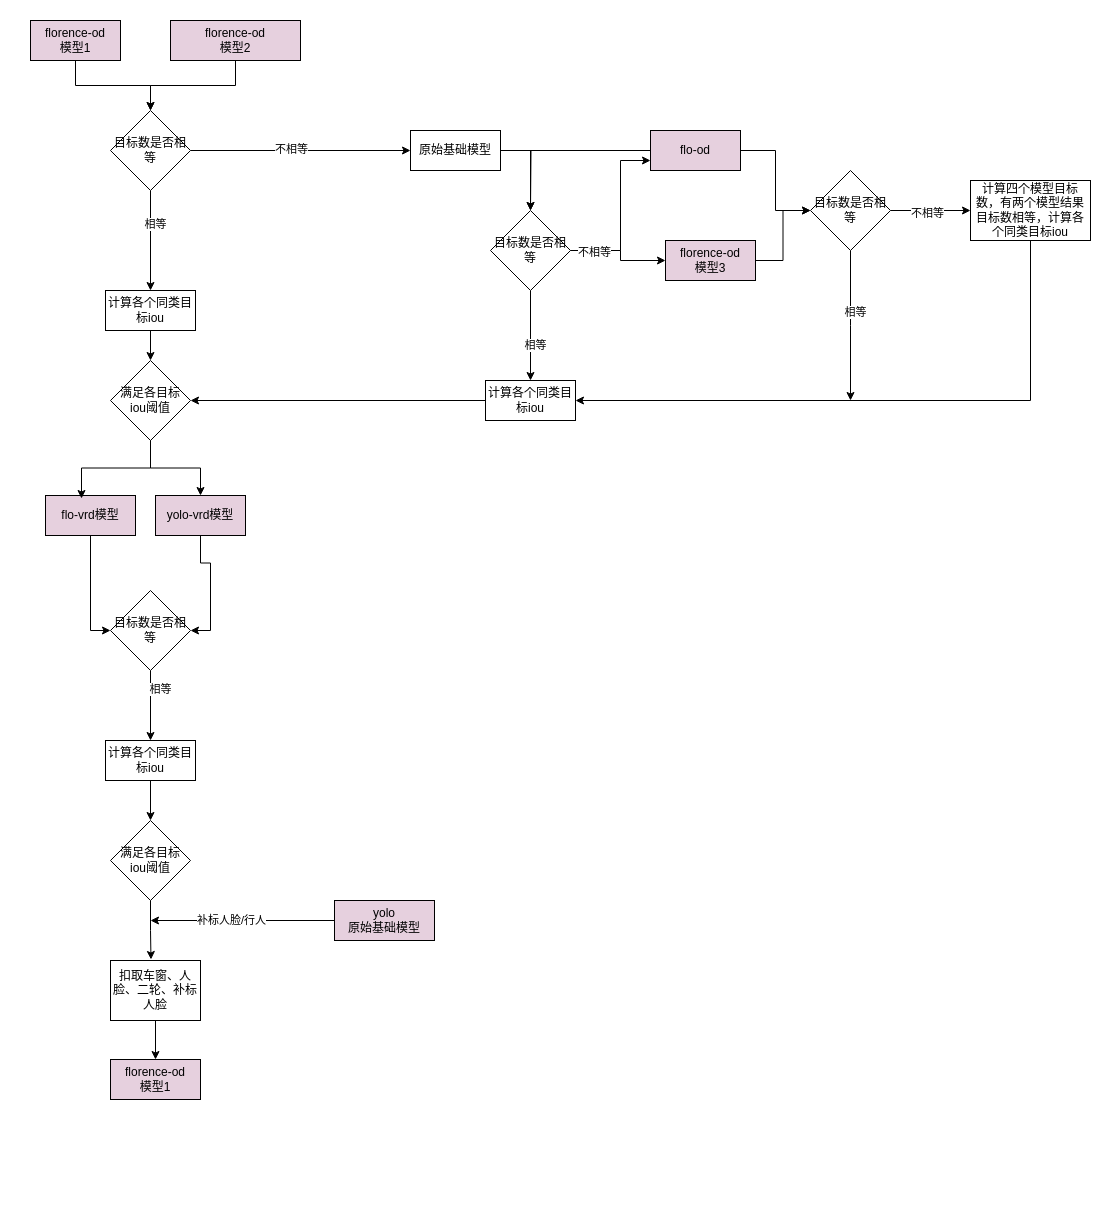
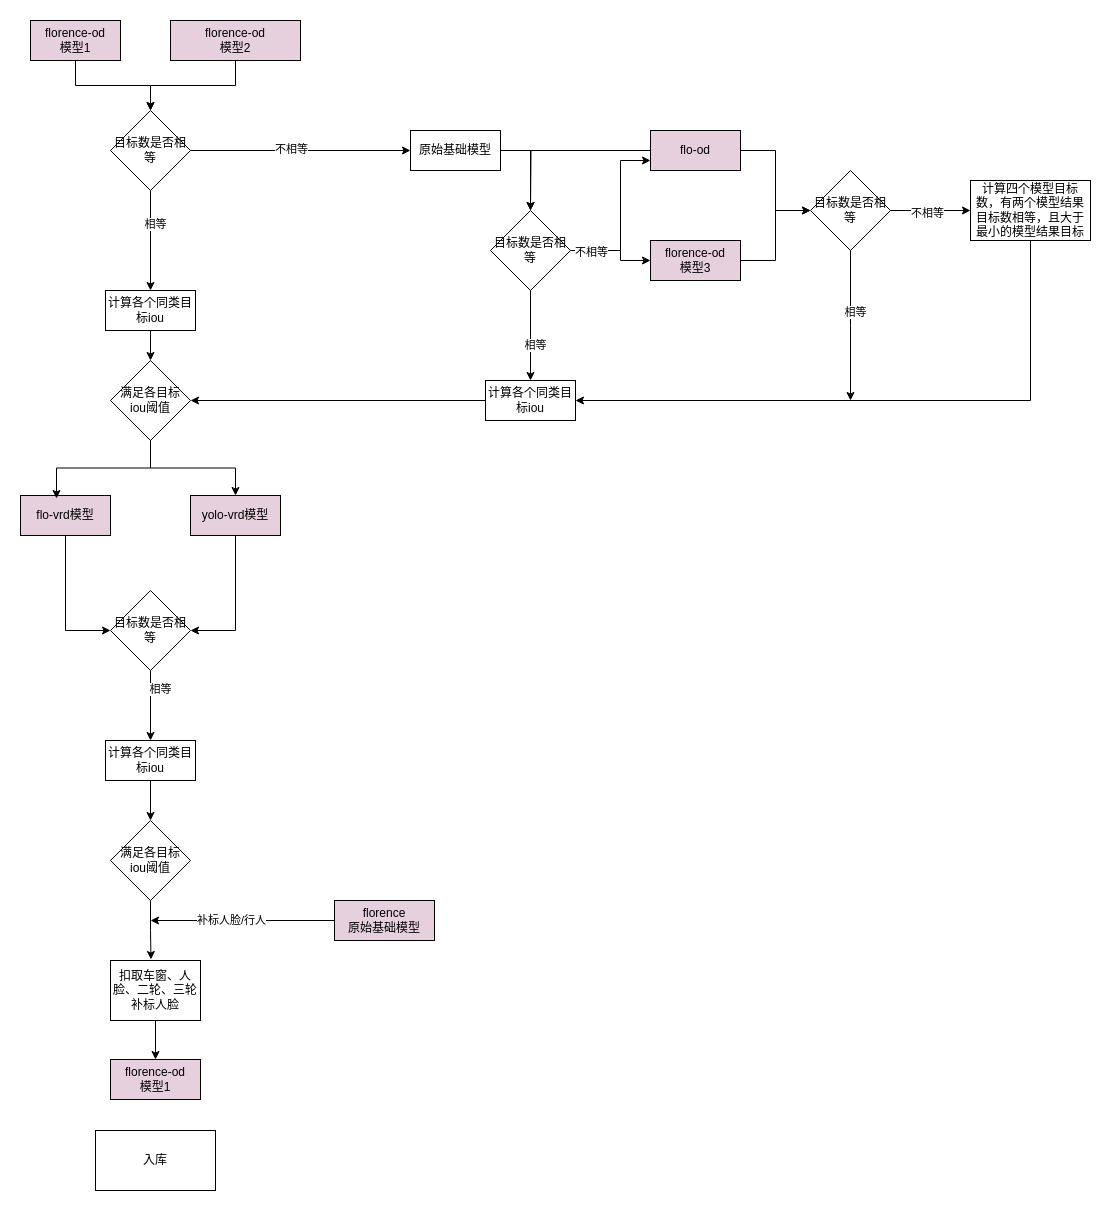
  <mxCell id="0" />
  <mxCell id="1" parent="0" />
  <mxCell id="2" style="edgeStyle=orthogonalEdgeStyle;rounded=0;orthogonalLoop=1;jettySize=auto;html=1;" edge="1" parent="1" source="4"><mxGeometry relative="1" as="geometry"><mxPoint x="150" y="920" as="targetPoint" /></mxGeometry></mxCell>
  <mxCell id="3" value="补标人脸/行人" style="edgeLabel;html=1;align=center;verticalAlign=middle;resizable=0;points=[];" vertex="1" connectable="0" parent="2"><mxGeometry x="0.122" y="-1" relative="1" as="geometry"><mxPoint as="offset" /></mxGeometry></mxCell>
- <mxCell id="4" value="yolo&lt;div&gt;原始基础模型&lt;/div&gt;" style="rounded=0;whiteSpace=wrap;html=1;fillColor=#E6D0DE;" vertex="1" parent="1"><mxGeometry x="334" y="900" width="100" height="40" as="geometry" /></mxCell>
+ <mxCell id="4" value="florence&lt;div&gt;原始基础模型&lt;/div&gt;" style="rounded=0;whiteSpace=wrap;html=1;fillColor=#E6D0DE;" vertex="1" parent="1"><mxGeometry x="334" y="900" width="100" height="40" as="geometry" /></mxCell>
  <mxCell id="5" style="edgeStyle=orthogonalEdgeStyle;rounded=0;orthogonalLoop=1;jettySize=auto;html=1;entryX=0.5;entryY=0;entryDx=0;entryDy=0;" edge="1" parent="1" source="6" target="13"><mxGeometry relative="1" as="geometry" /></mxCell>
  <mxCell id="6" value="florence-od&lt;div&gt;模型1&lt;/div&gt;" style="rounded=0;whiteSpace=wrap;html=1;fillColor=#E6D0DE;" vertex="1" parent="1"><mxGeometry x="30" y="20" width="90" height="40" as="geometry" /></mxCell>
  <mxCell id="7" style="edgeStyle=orthogonalEdgeStyle;rounded=0;orthogonalLoop=1;jettySize=auto;html=1;" edge="1" parent="1" source="8" target="13"><mxGeometry relative="1" as="geometry" /></mxCell>
  <mxCell id="8" value="florence-od&lt;div&gt;模型2&lt;/div&gt;" style="rounded=0;whiteSpace=wrap;html=1;fillColor=#E6D0DE;" vertex="1" parent="1"><mxGeometry x="170" y="20" width="130" height="40" as="geometry" /></mxCell>
  <mxCell id="9" style="edgeStyle=orthogonalEdgeStyle;rounded=0;orthogonalLoop=1;jettySize=auto;html=1;exitX=0.5;exitY=1;exitDx=0;exitDy=0;entryX=0.5;entryY=0;entryDx=0;entryDy=0;" edge="1" parent="1" source="13" target="15"><mxGeometry relative="1" as="geometry" /></mxCell>
  <mxCell id="10" value="相等" style="edgeLabel;html=1;align=center;verticalAlign=middle;resizable=0;points=[];" vertex="1" connectable="0" parent="9"><mxGeometry x="-0.333" y="4" relative="1" as="geometry"><mxPoint as="offset" /></mxGeometry></mxCell>
  <mxCell id="11" style="edgeStyle=orthogonalEdgeStyle;rounded=0;orthogonalLoop=1;jettySize=auto;html=1;exitX=1;exitY=0.5;exitDx=0;exitDy=0;" edge="1" parent="1" source="13" target="34"><mxGeometry relative="1" as="geometry" /></mxCell>
  <mxCell id="12" value="不相等" style="edgeLabel;html=1;align=center;verticalAlign=middle;resizable=0;points=[];" vertex="1" connectable="0" parent="11"><mxGeometry x="-0.089" y="2" relative="1" as="geometry"><mxPoint as="offset" /></mxGeometry></mxCell>
  <mxCell id="13" value="目标数是否相等" style="rhombus;whiteSpace=wrap;html=1;" vertex="1" parent="1"><mxGeometry x="110" y="110" width="80" height="80" as="geometry" /></mxCell>
  <mxCell id="14" value="" style="edgeStyle=orthogonalEdgeStyle;rounded=0;orthogonalLoop=1;jettySize=auto;html=1;" edge="1" parent="1" source="15" target="17"><mxGeometry relative="1" as="geometry" /></mxCell>
  <mxCell id="15" value="计算各个同类目标iou" style="rounded=0;whiteSpace=wrap;html=1;" vertex="1" parent="1"><mxGeometry x="105" y="290" width="90" height="40" as="geometry" /></mxCell>
  <mxCell id="16" style="edgeStyle=orthogonalEdgeStyle;rounded=0;orthogonalLoop=1;jettySize=auto;html=1;exitX=0.5;exitY=1;exitDx=0;exitDy=0;entryX=0.5;entryY=0;entryDx=0;entryDy=0;" edge="1" parent="1" source="17" target="21"><mxGeometry relative="1" as="geometry" /></mxCell>
  <mxCell id="17" value="满足各目标&lt;div&gt;iou阈值&lt;/div&gt;" style="rhombus;whiteSpace=wrap;html=1;" vertex="1" parent="1"><mxGeometry x="110" y="360" width="80" height="80" as="geometry" /></mxCell>
  <mxCell id="18" style="edgeStyle=orthogonalEdgeStyle;rounded=0;orthogonalLoop=1;jettySize=auto;html=1;entryX=0;entryY=0.5;entryDx=0;entryDy=0;" edge="1" parent="1" source="19" target="25"><mxGeometry relative="1" as="geometry" /></mxCell>
- <mxCell id="19" value="flo-vrd模型" style="rounded=0;whiteSpace=wrap;html=1;fillColor=#E6D0DE;" vertex="1" parent="1"><mxGeometry x="45" y="495" width="90" height="40" as="geometry" /></mxCell>
+ <mxCell id="19" value="flo-vrd模型" style="rounded=0;whiteSpace=wrap;html=1;fillColor=#E6D0DE;" vertex="1" parent="1"><mxGeometry x="20" y="495" width="90" height="40" as="geometry" /></mxCell>
  <mxCell id="20" style="edgeStyle=orthogonalEdgeStyle;rounded=0;orthogonalLoop=1;jettySize=auto;html=1;entryX=1;entryY=0.5;entryDx=0;entryDy=0;" edge="1" parent="1" source="21" target="25"><mxGeometry relative="1" as="geometry" /></mxCell>
- <mxCell id="21" value="yolo-vrd模型" style="rounded=0;whiteSpace=wrap;html=1;fillColor=#E6D0DE;" vertex="1" parent="1"><mxGeometry x="155" y="495" width="90" height="40" as="geometry" /></mxCell>
+ <mxCell id="21" value="yolo-vrd模型" style="rounded=0;whiteSpace=wrap;html=1;fillColor=#E6D0DE;" vertex="1" parent="1"><mxGeometry x="190" y="495" width="90" height="40" as="geometry" /></mxCell>
  <mxCell id="22" style="edgeStyle=orthogonalEdgeStyle;rounded=0;orthogonalLoop=1;jettySize=auto;html=1;exitX=0.5;exitY=1;exitDx=0;exitDy=0;entryX=0.4;entryY=0.075;entryDx=0;entryDy=0;entryPerimeter=0;" edge="1" parent="1" source="17" target="19"><mxGeometry relative="1" as="geometry" /></mxCell>
  <mxCell id="23" style="edgeStyle=orthogonalEdgeStyle;rounded=0;orthogonalLoop=1;jettySize=auto;html=1;exitX=0.5;exitY=1;exitDx=0;exitDy=0;entryX=0.5;entryY=0;entryDx=0;entryDy=0;" edge="1" parent="1" source="25" target="27"><mxGeometry relative="1" as="geometry" /></mxCell>
  <mxCell id="24" value="相等" style="edgeLabel;html=1;align=center;verticalAlign=middle;resizable=0;points=[];" vertex="1" connectable="0" parent="23"><mxGeometry x="-0.486" y="9" relative="1" as="geometry"><mxPoint as="offset" /></mxGeometry></mxCell>
  <mxCell id="25" value="目标数是否相等" style="rhombus;whiteSpace=wrap;html=1;" vertex="1" parent="1"><mxGeometry x="110" y="590" width="80" height="80" as="geometry" /></mxCell>
  <mxCell id="26" value="" style="edgeStyle=orthogonalEdgeStyle;rounded=0;orthogonalLoop=1;jettySize=auto;html=1;" edge="1" parent="1" source="27" target="28"><mxGeometry relative="1" as="geometry" /></mxCell>
  <mxCell id="27" value="计算各个同类目标iou" style="rounded=0;whiteSpace=wrap;html=1;" vertex="1" parent="1"><mxGeometry x="105" y="740" width="90" height="40" as="geometry" /></mxCell>
  <mxCell id="28" value="满足各目标&lt;div&gt;iou阈值&lt;/div&gt;" style="rhombus;whiteSpace=wrap;html=1;" vertex="1" parent="1"><mxGeometry x="110" y="820" width="80" height="80" as="geometry" /></mxCell>
  <mxCell id="29" value="" style="edgeStyle=orthogonalEdgeStyle;rounded=0;orthogonalLoop=1;jettySize=auto;html=1;" edge="1" parent="1" source="30" target="55"><mxGeometry relative="1" as="geometry" /></mxCell>
- <mxCell id="30" value="扣取车窗、人脸、二轮、补标人脸" style="rounded=0;whiteSpace=wrap;html=1;" vertex="1" parent="1"><mxGeometry x="110" y="960" width="90" height="60" as="geometry" /></mxCell>
+ <mxCell id="30" value="扣取车窗、人脸、二轮、三轮补标人脸" style="rounded=0;whiteSpace=wrap;html=1;" vertex="1" parent="1"><mxGeometry x="110" y="960" width="90" height="60" as="geometry" /></mxCell>
  <mxCell id="31" style="edgeStyle=orthogonalEdgeStyle;rounded=0;orthogonalLoop=1;jettySize=auto;html=1;exitX=0.5;exitY=1;exitDx=0;exitDy=0;entryX=0.45;entryY=-0.017;entryDx=0;entryDy=0;entryPerimeter=0;" edge="1" parent="1" source="28" target="30"><mxGeometry relative="1" as="geometry" /></mxCell>
+ <mxCell id="32" value="入库" style="rounded=0;whiteSpace=wrap;html=1;" vertex="1" parent="1"><mxGeometry x="95" y="1130" width="120" height="60" as="geometry" /></mxCell>
  <mxCell id="33" style="edgeStyle=orthogonalEdgeStyle;rounded=0;orthogonalLoop=1;jettySize=auto;html=1;" edge="1" parent="1" source="34"><mxGeometry relative="1" as="geometry"><mxPoint x="530" y="210" as="targetPoint" /></mxGeometry></mxCell>
  <mxCell id="34" value="原始基础模型" style="rounded=0;whiteSpace=wrap;html=1;" vertex="1" parent="1"><mxGeometry x="410" y="130" width="90" height="40" as="geometry" /></mxCell>
  <mxCell id="35" style="edgeStyle=orthogonalEdgeStyle;rounded=0;orthogonalLoop=1;jettySize=auto;html=1;exitX=1;exitY=0.5;exitDx=0;exitDy=0;entryX=0;entryY=0.5;entryDx=0;entryDy=0;" edge="1" parent="1" source="37" target="52"><mxGeometry relative="1" as="geometry" /></mxCell>
  <mxCell id="36" style="edgeStyle=orthogonalEdgeStyle;rounded=0;orthogonalLoop=1;jettySize=auto;html=1;entryX=0.5;entryY=0;entryDx=0;entryDy=0;" edge="1" parent="1" source="37" target="43"><mxGeometry relative="1" as="geometry" /></mxCell>
  <mxCell id="37" value="flo-od" style="rounded=0;whiteSpace=wrap;html=1;fillColor=#E6D0DE;" vertex="1" parent="1"><mxGeometry x="650" y="130" width="90" height="40" as="geometry" /></mxCell>
  <mxCell id="38" style="edgeStyle=orthogonalEdgeStyle;rounded=0;orthogonalLoop=1;jettySize=auto;html=1;exitX=0.5;exitY=1;exitDx=0;exitDy=0;entryX=0.5;entryY=0;entryDx=0;entryDy=0;" edge="1" parent="1" source="43" target="45"><mxGeometry relative="1" as="geometry"><mxPoint x="530" y="360" as="targetPoint" /></mxGeometry></mxCell>
  <mxCell id="39" value="相等" style="edgeLabel;html=1;align=center;verticalAlign=middle;resizable=0;points=[];" vertex="1" connectable="0" parent="38"><mxGeometry x="0.205" y="4" relative="1" as="geometry"><mxPoint as="offset" /></mxGeometry></mxCell>
  <mxCell id="40" style="edgeStyle=orthogonalEdgeStyle;rounded=0;orthogonalLoop=1;jettySize=auto;html=1;exitX=1;exitY=0.5;exitDx=0;exitDy=0;entryX=0;entryY=0.75;entryDx=0;entryDy=0;" edge="1" parent="1" source="43" target="37"><mxGeometry relative="1" as="geometry"><Array as="points"><mxPoint x="620" y="250" /><mxPoint x="620" y="160" /></Array></mxGeometry></mxCell>
  <mxCell id="41" style="edgeStyle=orthogonalEdgeStyle;rounded=0;orthogonalLoop=1;jettySize=auto;html=1;exitX=1;exitY=0.5;exitDx=0;exitDy=0;" edge="1" parent="1" source="43" target="47"><mxGeometry relative="1" as="geometry"><Array as="points"><mxPoint x="620" y="250" /><mxPoint x="620" y="260" /></Array></mxGeometry></mxCell>
  <mxCell id="42" value="不相等" style="edgeLabel;html=1;align=center;verticalAlign=middle;resizable=0;points=[];" vertex="1" connectable="0" parent="41"><mxGeometry x="-0.556" y="-1" relative="1" as="geometry"><mxPoint as="offset" /></mxGeometry></mxCell>
  <mxCell id="43" value="目标数是否相等" style="rhombus;whiteSpace=wrap;html=1;" vertex="1" parent="1"><mxGeometry x="490" y="210" width="80" height="80" as="geometry" /></mxCell>
  <mxCell id="44" style="edgeStyle=orthogonalEdgeStyle;rounded=0;orthogonalLoop=1;jettySize=auto;html=1;entryX=1;entryY=0.5;entryDx=0;entryDy=0;" edge="1" parent="1" source="45" target="17"><mxGeometry relative="1" as="geometry" /></mxCell>
  <mxCell id="45" value="计算各个同类目标iou" style="rounded=0;whiteSpace=wrap;html=1;" vertex="1" parent="1"><mxGeometry x="485" y="380" width="90" height="40" as="geometry" /></mxCell>
  <mxCell id="46" style="edgeStyle=orthogonalEdgeStyle;rounded=0;orthogonalLoop=1;jettySize=auto;html=1;entryX=0;entryY=0.5;entryDx=0;entryDy=0;" edge="1" parent="1" source="47" target="52"><mxGeometry relative="1" as="geometry" /></mxCell>
- <mxCell id="47" value="florence-od&lt;div&gt;模型3&lt;/div&gt;" style="rounded=0;whiteSpace=wrap;html=1;fillColor=#E6D0DE;" vertex="1" parent="1"><mxGeometry x="665" y="240" width="90" height="40" as="geometry" /></mxCell>
+ <mxCell id="47" value="florence-od&lt;div&gt;模型3&lt;/div&gt;" style="rounded=0;whiteSpace=wrap;html=1;fillColor=#E6D0DE;" vertex="1" parent="1"><mxGeometry x="650" y="240" width="90" height="40" as="geometry" /></mxCell>
  <mxCell id="48" style="edgeStyle=orthogonalEdgeStyle;rounded=0;orthogonalLoop=1;jettySize=auto;html=1;" edge="1" parent="1" source="52"><mxGeometry relative="1" as="geometry"><mxPoint x="970" y="210" as="targetPoint" /></mxGeometry></mxCell>
  <mxCell id="49" value="不相等" style="edgeLabel;html=1;align=center;verticalAlign=middle;resizable=0;points=[];" vertex="1" connectable="0" parent="48"><mxGeometry x="-0.106" y="-2" relative="1" as="geometry"><mxPoint as="offset" /></mxGeometry></mxCell>
  <mxCell id="50" style="edgeStyle=orthogonalEdgeStyle;rounded=0;orthogonalLoop=1;jettySize=auto;html=1;" edge="1" parent="1" source="52"><mxGeometry relative="1" as="geometry"><mxPoint x="850" y="400" as="targetPoint" /></mxGeometry></mxCell>
  <mxCell id="51" value="相等" style="edgeLabel;html=1;align=center;verticalAlign=middle;resizable=0;points=[];" vertex="1" connectable="0" parent="50"><mxGeometry x="-0.185" y="4" relative="1" as="geometry"><mxPoint as="offset" /></mxGeometry></mxCell>
  <mxCell id="52" value="目标数是否相等" style="rhombus;whiteSpace=wrap;html=1;" vertex="1" parent="1"><mxGeometry x="810" y="170" width="80" height="80" as="geometry" /></mxCell>
  <mxCell id="53" style="edgeStyle=orthogonalEdgeStyle;rounded=0;orthogonalLoop=1;jettySize=auto;html=1;exitX=0.5;exitY=1;exitDx=0;exitDy=0;entryX=1;entryY=0.5;entryDx=0;entryDy=0;" edge="1" parent="1" source="54" target="45"><mxGeometry relative="1" as="geometry" /></mxCell>
- <mxCell id="54" value="计算四个模型目标数，有两个模型结果目标数相等，计算各个同类目标iou" style="rounded=0;whiteSpace=wrap;html=1;" vertex="1" parent="1"><mxGeometry x="970" y="180" width="120" height="60" as="geometry" /></mxCell>
+ <mxCell id="54" value="计算四个模型目标数，有两个模型结果目标数相等，且大于最小的模型结果目标" style="rounded=0;whiteSpace=wrap;html=1;" vertex="1" parent="1"><mxGeometry x="970" y="180" width="120" height="60" as="geometry" /></mxCell>
  <mxCell id="55" value="florence-od&lt;div&gt;模型1&lt;/div&gt;" style="rounded=0;whiteSpace=wrap;html=1;fillColor=#E6D0DE;" vertex="1" parent="1"><mxGeometry x="110" y="1059" width="90" height="40" as="geometry" /></mxCell>
